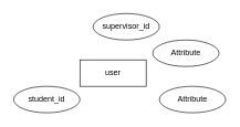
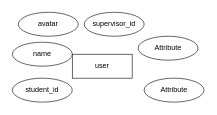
  <mxCell id="0" />
  <mxCell id="1" parent="0" />
  <mxCell id="2" value="user" parent="1" vertex="1" style="whiteSpace=wrap;html=1;align=center;"><mxGeometry as="geometry" height="40" width="100" x="120" y="90" /></mxCell>
+ <mxCell id="3" value="avatar" parent="1" vertex="1" style="ellipse;whiteSpace=wrap;html=1;align=center;"><mxGeometry as="geometry" height="40" width="100" x="30" y="20" /></mxCell>
  <mxCell id="4" value="Attribute" parent="1" vertex="1" style="ellipse;whiteSpace=wrap;html=1;align=center;"><mxGeometry as="geometry" height="40" width="100" x="240" y="130" /></mxCell>
  <mxCell id="5" value="Attribute" parent="1" vertex="1" style="ellipse;whiteSpace=wrap;html=1;align=center;"><mxGeometry as="geometry" height="40" width="100" x="230" y="60" /></mxCell>
  <mxCell id="6" value="supervisor_id" parent="1" vertex="1" style="ellipse;whiteSpace=wrap;html=1;align=center;"><mxGeometry as="geometry" height="40" width="100" x="140" y="20" /></mxCell>
  <mxCell id="7" value="student_id" parent="1" vertex="1" style="ellipse;whiteSpace=wrap;html=1;align=center;"><mxGeometry as="geometry" height="40" width="100" y="130" x="20" /></mxCell>
+ <mxCell id="8" value="name" parent="1" vertex="1" style="ellipse;whiteSpace=wrap;html=1;align=center;"><mxGeometry as="geometry" height="40" width="100" y="70" x="20" /></mxCell>
